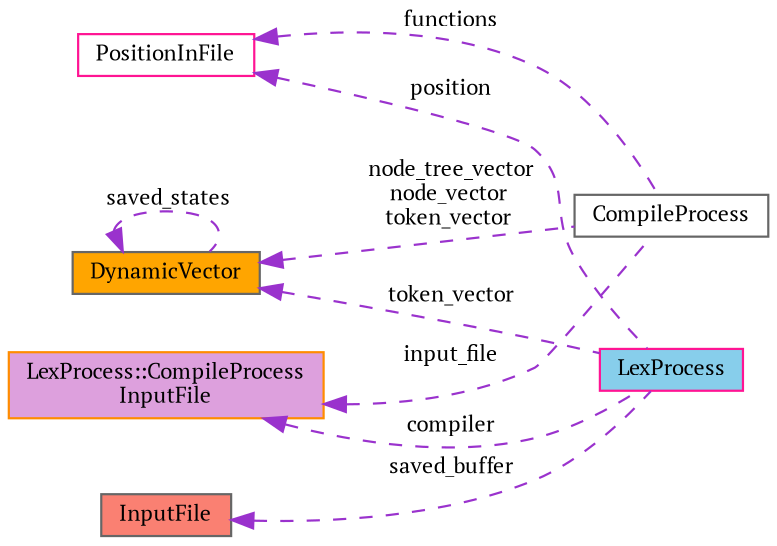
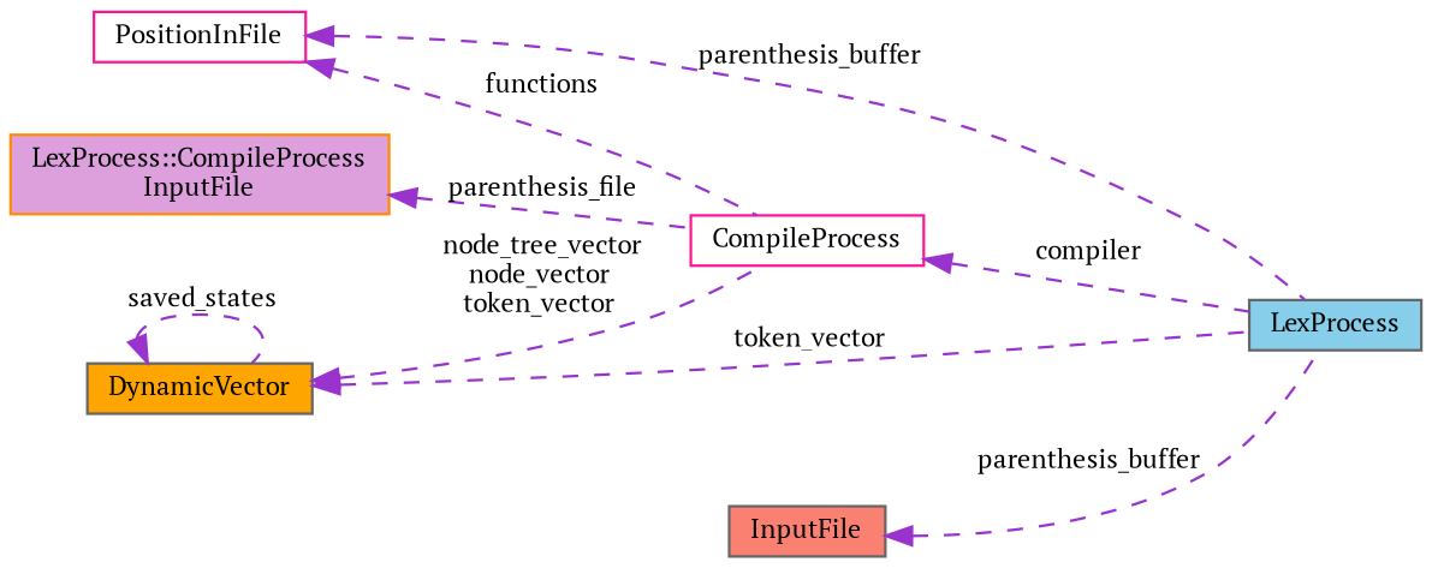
  digraph {
    fontname="PT Serif"
    rankdir=LR
    node [color=deeppink fillcolor=white fontname="PT Serif" fontsize=10 shape=record style=filled]
    edge [color=darkorchid3 dir=back fontname="PT Serif" fontsize=10 labelfontname=Helvetica labelfontsize=10 style=dashed]
-   n1 [fillcolor=skyblue fontcolor=black height=0.2 label=LexProcess width=0.4]
-   n2 [color=gray40 height=0.2 label=CompileProcess width=0.4]
+   n1 [color=gray40 fillcolor=skyblue fontcolor=black height=0.2 label=LexProcess width=0.4]
+   n2 [height=0.2 label=CompileProcess width=0.4]
    n3 [height=0.2 label=PositionInFile width=0.4]
    n4 [color=gray40 fillcolor=orange height=0.2 label=DynamicVector width=0.4]
    n5 [color=darkorange fillcolor=plum height=0.2 label="LexProcess::CompileProcess\lInputFile" width=0.4]
    n6 [color=gray40 fillcolor=salmon height=0.2 label=InputFile width=0.4]
-   n5 -> n1 [label=" compiler"]
-   n3 -> n1 [label=" position"]
+   n2 -> n1 [label=" compiler"]
+   n3 -> n1 [label=" parenthesis_buffer"]
    n3 -> n2 [label=" functions"]
    n4 -> n1 [label=" token_vector"]
    n4 -> n2 [label=" node_tree_vector\nnode_vector\ntoken_vector"]
    n4 -> n4 [label=" saved_states"]
-   n5 -> n2 [label=" input_file"]
-   n6 -> n1 [label=" saved_buffer"]
+   n5 -> n2 [label=" parenthesis_file"]
+   n6 -> n1 [label=" parenthesis_buffer"]
  }
